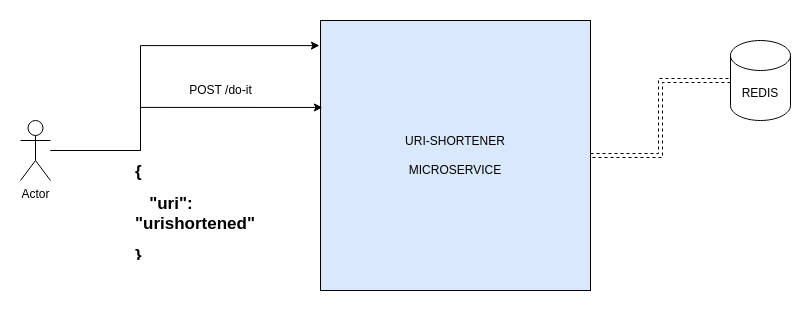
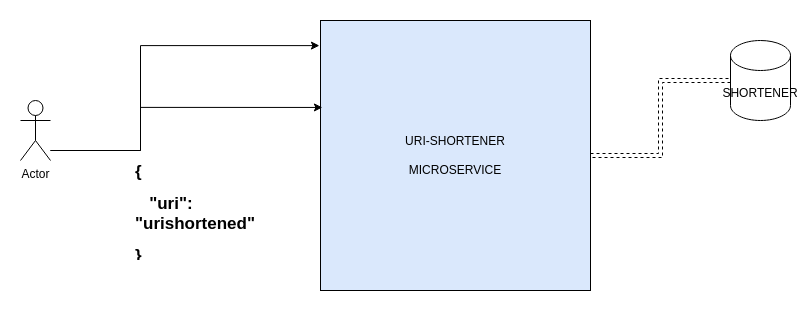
  <mxCell id="0" />
  <mxCell id="1" parent="0" />
  <mxCell id="2" style="edgeStyle=orthogonalEdgeStyle;rounded=0;orthogonalLoop=1;jettySize=auto;html=1;dashed=1;shape=link;" parent="1" source="3" target="9" edge="1"><mxGeometry relative="1" as="geometry" /></mxCell>
  <mxCell id="3" value="URI-SHORTENER&lt;br&gt;&lt;br&gt;MICROSERVICE" style="whiteSpace=wrap;html=1;aspect=fixed;fillColor=#dae8fc;" parent="1" vertex="1"><mxGeometry x="320" y="20" width="270" height="270" as="geometry" /></mxCell>
  <mxCell id="4" style="edgeStyle=orthogonalEdgeStyle;rounded=0;orthogonalLoop=1;jettySize=auto;html=1;entryX=0.007;entryY=0.322;entryDx=0;entryDy=0;entryPerimeter=0;" parent="1" source="6" target="3" edge="1"><mxGeometry relative="1" as="geometry"><Array as="points"><mxPoint x="140" y="150" /><mxPoint x="140" y="107" /></Array></mxGeometry></mxCell>
  <mxCell id="5" style="edgeStyle=orthogonalEdgeStyle;rounded=0;orthogonalLoop=1;jettySize=auto;html=1;entryX=-0.004;entryY=0.093;entryDx=0;entryDy=0;entryPerimeter=0;" parent="1" source="6" target="3" edge="1"><mxGeometry relative="1" as="geometry"><Array as="points"><mxPoint x="140" y="150" /><mxPoint x="140" y="45" /></Array></mxGeometry></mxCell>
- <mxCell id="6" value="Actor" style="shape=umlActor;verticalLabelPosition=bottom;verticalAlign=top;html=1;outlineConnect=0;" parent="1" vertex="1"><mxGeometry x="20" y="120" width="30" height="60" as="geometry" /></mxCell>
- <mxCell id="7" value="POST /do-it" style="text;html=1;align=center;verticalAlign=middle;resizable=0;points=[];autosize=1;strokeColor=none;" parent="1" vertex="1"><mxGeometry x="180" y="80" width="80" height="20" as="geometry" /></mxCell>
+ <mxCell id="6" value="Actor" style="shape=umlActor;verticalLabelPosition=bottom;verticalAlign=top;html=1;outlineConnect=0;" parent="1" vertex="1"><mxGeometry x="20" y="100" width="30" height="60" as="geometry" /></mxCell>
  <mxCell id="8" value="&lt;p style=&quot;line-height: 100%&quot;&gt;&lt;/p&gt;&lt;h1 style=&quot;font-size: 17px&quot;&gt;&lt;font style=&quot;font-size: 17px&quot;&gt;{&lt;/font&gt;&lt;/h1&gt;&lt;h1 style=&quot;font-size: 17px&quot;&gt;&lt;font style=&quot;font-size: 17px&quot;&gt;&amp;nbsp; &amp;nbsp;&quot;uri&quot;: &quot;urishortened&quot;&lt;/font&gt;&lt;/h1&gt;&lt;h1 style=&quot;font-size: 17px&quot;&gt;&lt;font style=&quot;font-size: 17px&quot;&gt;}&lt;/font&gt;&lt;/h1&gt;&lt;p&gt;&lt;/p&gt;" style="text;html=1;strokeColor=none;fillColor=none;spacing=5;spacingTop=-20;whiteSpace=wrap;overflow=hidden;rounded=0;" parent="1" vertex="1"><mxGeometry x="130" y="160" width="190" height="100" as="geometry" /></mxCell>
- <mxCell id="9" value="REDIS" style="shape=cylinder3;whiteSpace=wrap;html=1;boundedLbl=1;backgroundOutline=1;size=15;" parent="1" vertex="1"><mxGeometry x="730" y="40" width="60" height="80" as="geometry" /></mxCell>
+ <mxCell id="9" value="SHORTENER" style="shape=cylinder3;whiteSpace=wrap;html=1;boundedLbl=1;backgroundOutline=1;size=15;" parent="1" vertex="1"><mxGeometry x="730" y="40" width="60" height="80" as="geometry" /></mxCell>
